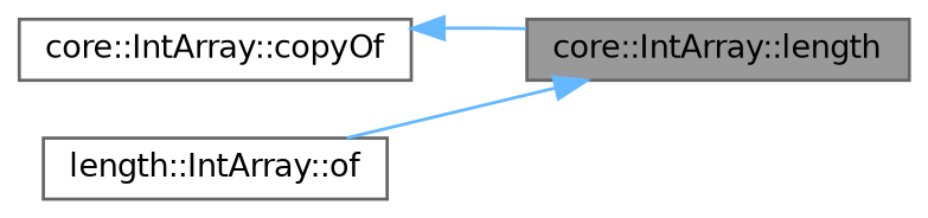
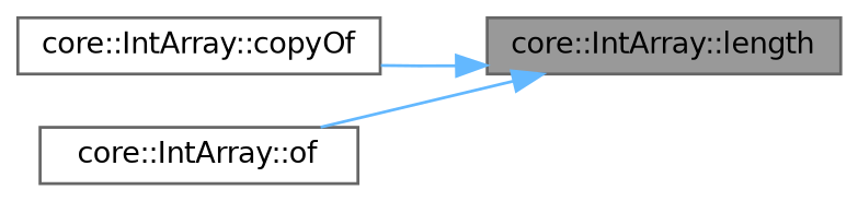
  digraph {
    rankdir=RL
    node [color=grey40 fillcolor=white fontname=Helvetica fontsize=10 shape=box style=filled]
    edge [color=steelblue1 dir=back fontname=Helvetica fontsize=10 labelfontname=Helvetica labelfontsize=10 style=solid]
    n1 [color=gray40 fillcolor=grey60 fontcolor=black height=0.2 label="core::IntArray::length" width=0.4]
    n2 [height=0.2 label="core::IntArray::copyOf" width=0.4]
-   n3 [height=0.2 label="length::IntArray::of" width=0.4]
-   n2 -> n1
+   n3 [height=0.2 label="core::IntArray::of" width=0.4]
+   n1 -> n2
    n1 -> n3
  }
